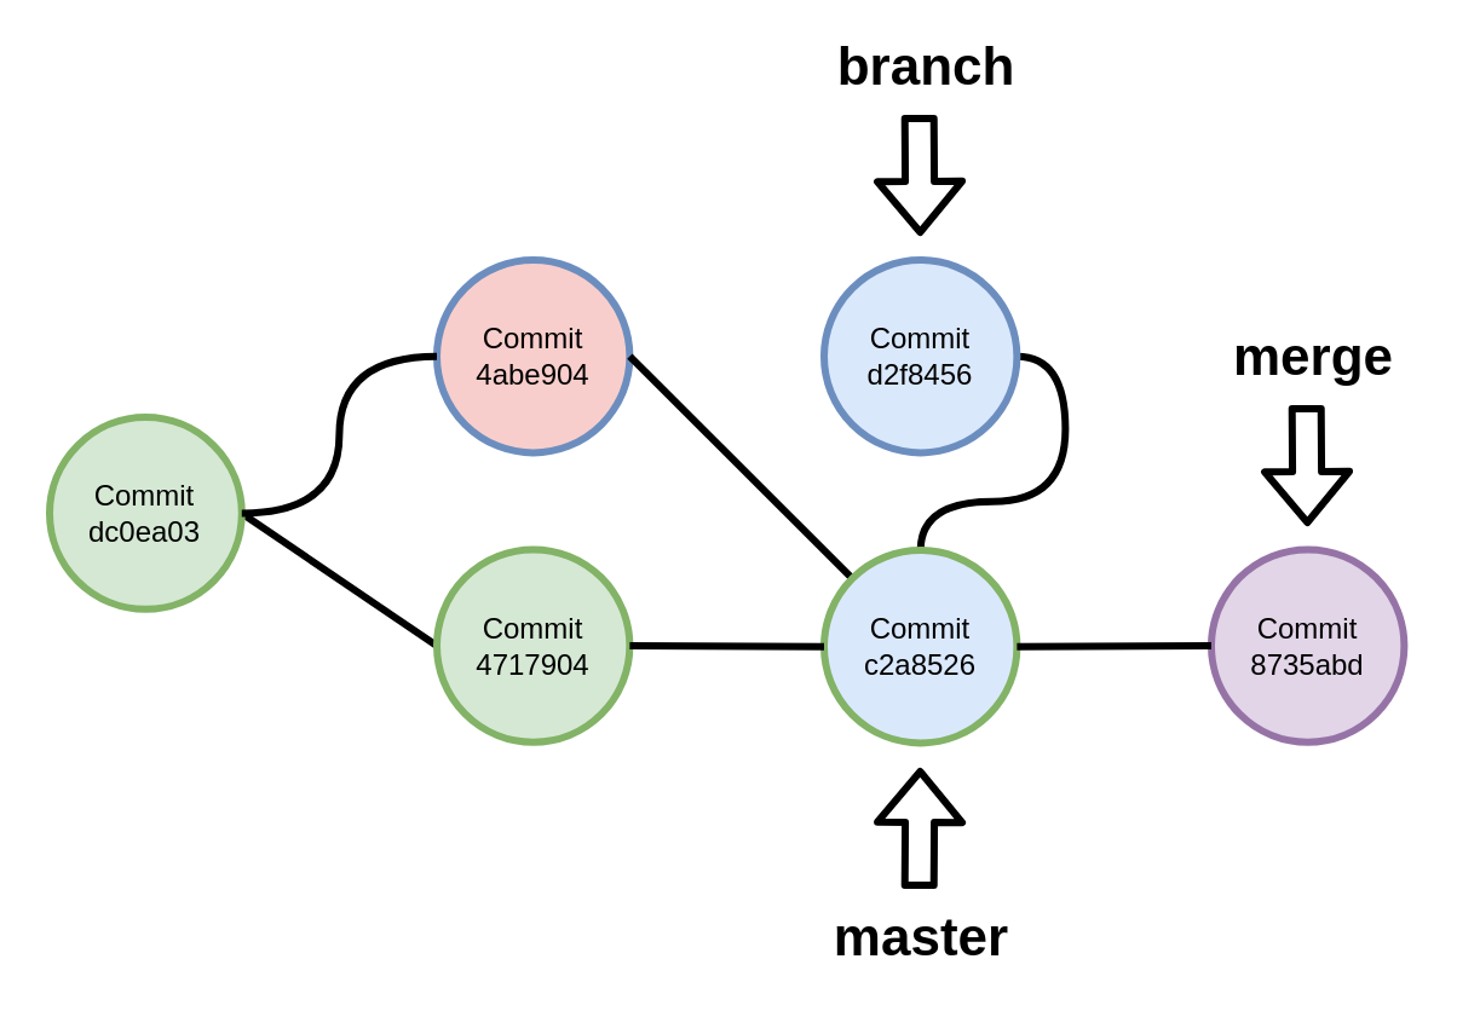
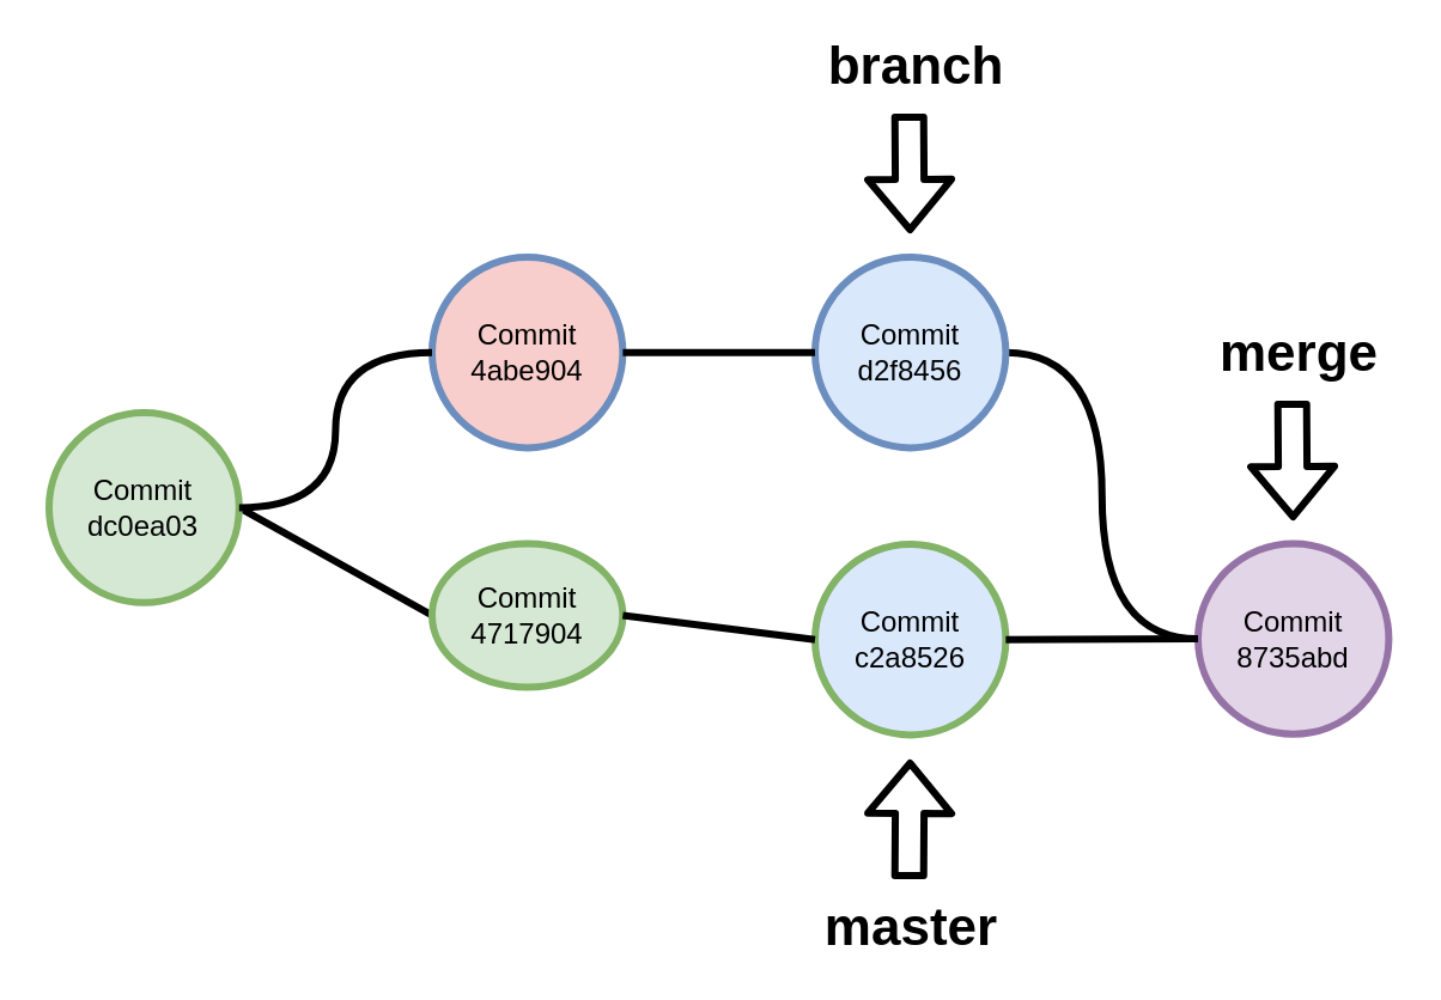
  <mxCell id="0" />
  <mxCell id="1" parent="0" />
  <mxCell id="2" style="rounded=0;orthogonalLoop=1;jettySize=auto;html=1;exitX=1;exitY=0.5;exitDx=0;exitDy=0;entryX=0;entryY=0.5;entryDx=0;entryDy=0;strokeWidth=3;endArrow=none;endFill=0;" edge="1" parent="1" source="3" target="9"><mxGeometry relative="1" as="geometry" /></mxCell>
  <mxCell id="3" value="Commit&lt;br&gt;dc0ea03" style="ellipse;whiteSpace=wrap;html=1;aspect=fixed;strokeWidth=3;fillColor=#d5e8d4;strokeColor=#82b366;" vertex="1" parent="1"><mxGeometry x="20" y="145" width="79.4" height="79.4" as="geometry" /></mxCell>
  <mxCell id="4" value="Commit&lt;br&gt;4abe904" style="ellipse;whiteSpace=wrap;html=1;aspect=fixed;strokeWidth=3;fillColor=#f8cecc;strokeColor=#6c8ebf;" vertex="1" parent="1"><mxGeometry x="180" y="80" width="79.7" height="79.7" as="geometry" /></mxCell>
- <mxCell id="5" style="edgeStyle=orthogonalEdgeStyle;rounded=0;orthogonalLoop=1;jettySize=auto;html=1;exitX=1;exitY=0.5;exitDx=0;exitDy=0;endArrow=none;endFill=0;strokeColor=#000000;strokeWidth=3;curved=1;" edge="1" parent="1" source="6" target="10"><mxGeometry relative="1" as="geometry" /></mxCell>
+ <mxCell id="5" style="edgeStyle=orthogonalEdgeStyle;rounded=0;orthogonalLoop=1;jettySize=auto;html=1;exitX=1;exitY=0.5;exitDx=0;exitDy=0;entryX=0;entryY=0.5;entryDx=0;entryDy=0;endArrow=none;endFill=0;strokeColor=#000000;strokeWidth=3;curved=1;" edge="1" parent="1" source="6" target="16"><mxGeometry relative="1" as="geometry" /></mxCell>
  <mxCell id="6" value="Commit&lt;br&gt;d2f8456" style="ellipse;whiteSpace=wrap;html=1;aspect=fixed;strokeWidth=3;fillColor=#dae8fc;strokeColor=#6c8ebf;" vertex="1" parent="1"><mxGeometry x="340" y="80" width="79.7" height="79.7" as="geometry" /></mxCell>
- <mxCell id="7" value="" style="endArrow=none;html=1;exitX=1;exitY=0.5;strokeWidth=3;endFill=0;fillColor=#dae8fc;" edge="1" parent="1" source="4" target="10"><mxGeometry width="50" height="50" relative="1" as="geometry"><mxPoint x="70" y="209.7" as="sourcePoint" /><mxPoint x="120" y="159.7" as="targetPoint" /></mxGeometry></mxCell>
+ <mxCell id="7" value="" style="endArrow=none;html=1;entryX=0;entryY=0.5;exitX=1;exitY=0.5;strokeWidth=3;endFill=0;fillColor=#dae8fc;" edge="1" parent="1" source="4" target="6"><mxGeometry width="50" height="50" relative="1" as="geometry"><mxPoint x="70" y="209.7" as="sourcePoint" /><mxPoint x="120" y="159.7" as="targetPoint" /></mxGeometry></mxCell>
  <mxCell id="8" value="" style="endArrow=none;html=1;strokeWidth=3;entryX=0;entryY=0.5;exitX=1;exitY=0.5;edgeStyle=orthogonalEdgeStyle;curved=1;" edge="1" parent="1" source="3" target="4"><mxGeometry width="50" height="50" relative="1" as="geometry"><mxPoint x="70" y="209.7" as="sourcePoint" /><mxPoint x="120" y="159.7" as="targetPoint" /></mxGeometry></mxCell>
- <mxCell id="9" value="Commit&lt;br&gt;4717904" style="ellipse;whiteSpace=wrap;html=1;aspect=fixed;strokeWidth=3;fillColor=#d5e8d4;strokeColor=#82b366;" vertex="1" parent="1"><mxGeometry x="180" y="199.7" width="79.7" height="79.7" as="geometry" /></mxCell>
+ <mxCell id="9" value="Commit&lt;br&gt;4717904" style="ellipse;whiteSpace=wrap;html=1;aspect=fixed;strokeWidth=3;fillColor=#d5e8d4;strokeColor=#82b366;" vertex="1" parent="1"><mxGeometry x="180" y="199.7" width="79.7" height="60" as="geometry" /></mxCell>
  <mxCell id="10" value="Commit&lt;br&gt;c2a8526" style="ellipse;whiteSpace=wrap;html=1;aspect=fixed;strokeWidth=3;fillColor=#dae8fc;strokeColor=#82b366;" vertex="1" parent="1"><mxGeometry x="340" y="200" width="79.7" height="79.7" as="geometry" /></mxCell>
  <mxCell id="11" value="" style="endArrow=none;html=1;entryX=0;entryY=0.5;exitX=1;exitY=0.5;strokeWidth=3;endFill=0;" edge="1" source="9" target="10" parent="1"><mxGeometry width="50" height="50" relative="1" as="geometry"><mxPoint x="70" y="329.7" as="sourcePoint" /><mxPoint x="120" y="279.7" as="targetPoint" /></mxGeometry></mxCell>
  <mxCell id="12" value="" style="shape=flexArrow;endArrow=classic;html=1;strokeWidth=3;" edge="1" parent="1"><mxGeometry width="50" height="50" relative="1" as="geometry"><mxPoint x="379.35" y="340" as="sourcePoint" /><mxPoint x="379.7" y="290" as="targetPoint" /></mxGeometry></mxCell>
  <mxCell id="13" value="&lt;h1&gt;master&lt;/h1&gt;" style="edgeLabel;html=1;align=center;verticalAlign=middle;resizable=0;points=[];labelBackgroundColor=none;" vertex="1" connectable="0" parent="12"><mxGeometry x="-0.36" y="1" relative="1" as="geometry"><mxPoint x="1.39" y="36.01" as="offset" /></mxGeometry></mxCell>
  <mxCell id="14" value="" style="shape=flexArrow;endArrow=classic;html=1;strokeWidth=3;" edge="1" parent="1"><mxGeometry width="50" height="50" relative="1" as="geometry"><mxPoint x="379.35" y="20" as="sourcePoint" /><mxPoint x="379.7" y="70" as="targetPoint" /></mxGeometry></mxCell>
  <mxCell id="15" value="&lt;h1&gt;branch&lt;/h1&gt;" style="edgeLabel;html=1;align=center;verticalAlign=middle;resizable=0;points=[];labelBackgroundColor=none;" vertex="1" connectable="0" parent="14"><mxGeometry x="-0.36" y="1" relative="1" as="geometry"><mxPoint x="1.39" y="-35.99" as="offset" /></mxGeometry></mxCell>
  <mxCell id="16" value="Commit&lt;br&gt;8735abd" style="ellipse;whiteSpace=wrap;html=1;aspect=fixed;strokeWidth=3;fillColor=#e1d5e7;strokeColor=#9673a6;" vertex="1" parent="1"><mxGeometry x="500" y="199.7" width="79.7" height="79.7" as="geometry" /></mxCell>
  <mxCell id="17" value="" style="endArrow=none;html=1;entryX=0;entryY=0.5;exitX=1;exitY=0.5;strokeWidth=3;endFill=0;exitDx=0;exitDy=0;" edge="1" target="16" parent="1" source="10"><mxGeometry width="50" height="50" relative="1" as="geometry"><mxPoint x="460" y="239.25" as="sourcePoint" /><mxPoint x="320.3" y="279.4" as="targetPoint" /></mxGeometry></mxCell>
  <mxCell id="18" value="" style="shape=flexArrow;endArrow=classic;html=1;strokeWidth=3;" edge="1" parent="1"><mxGeometry width="50" height="50" relative="1" as="geometry"><mxPoint x="539.35" y="140" as="sourcePoint" /><mxPoint x="539.7" y="190" as="targetPoint" /></mxGeometry></mxCell>
  <mxCell id="19" value="&lt;h1&gt;merge&lt;/h1&gt;" style="edgeLabel;html=1;align=center;verticalAlign=middle;resizable=0;points=[];labelBackgroundColor=none;" vertex="1" connectable="0" parent="18"><mxGeometry x="-0.36" y="1" relative="1" as="geometry"><mxPoint x="1.39" y="-35.99" as="offset" /></mxGeometry></mxCell>
